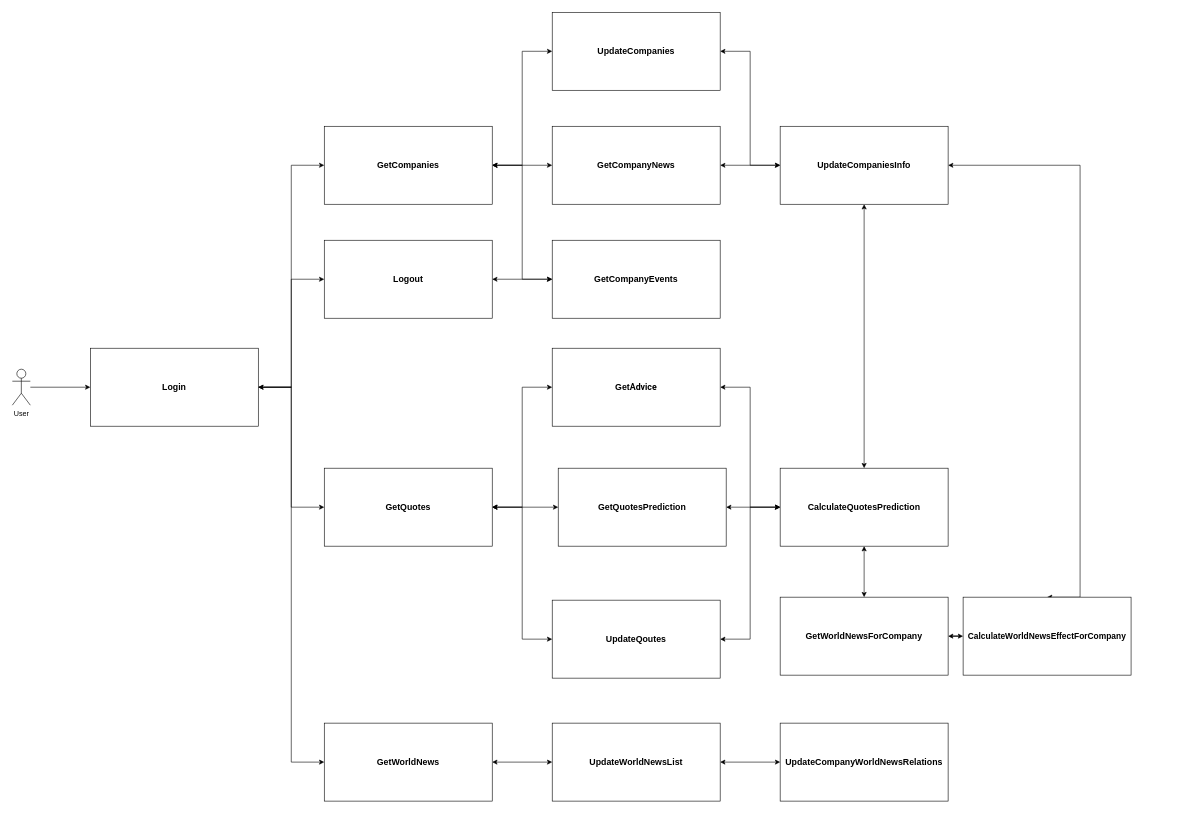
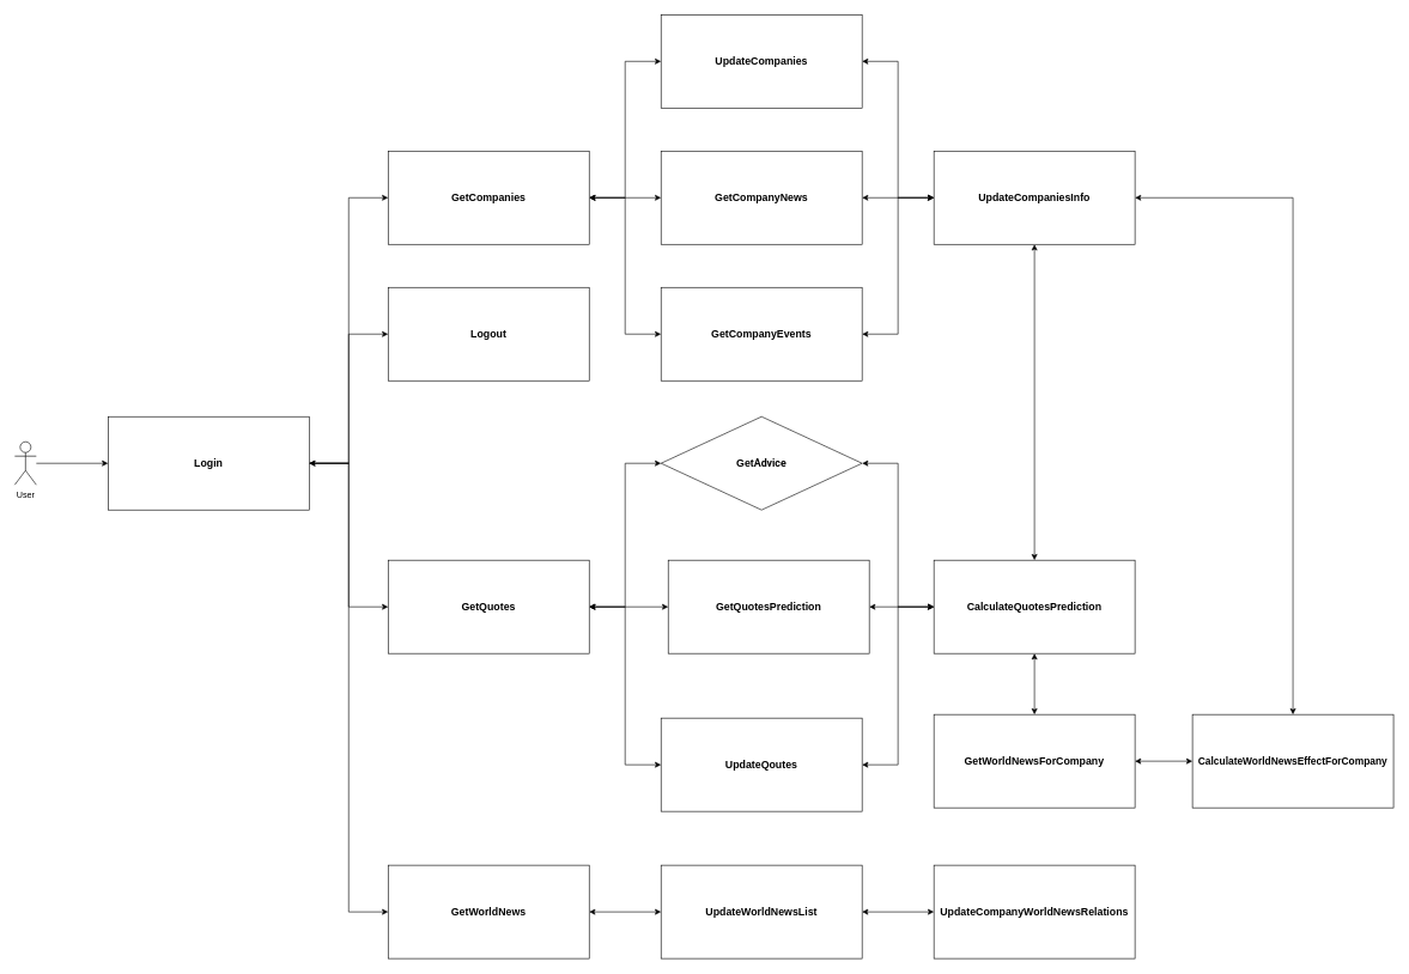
  <mxCell id="0" />
  <mxCell id="1" parent="0" />
  <mxCell id="2" value="&lt;span id=&quot;docs-internal-guid-8b6af53f-7fff-cbb9-c928-6f0842657b3c&quot;&gt;&lt;span style=&quot;font-size: 11pt ; font-family: &amp;#34;arial&amp;#34; ; background-color: transparent ; font-weight: 700 ; vertical-align: baseline&quot;&gt;GetWorldNewsForCompany&lt;/span&gt;&lt;/span&gt;" style="rounded=0;whiteSpace=wrap;html=1;" vertex="1" parent="1"><mxGeometry x="1300" y="995" width="280" height="130" as="geometry" /></mxCell>
  <mxCell id="3" value="&lt;span id=&quot;docs-internal-guid-4f5a170e-7fff-9642-f0a6-142b035af60f&quot;&gt;&lt;span style=&quot;font-size: 11pt ; font-family: &amp;#34;arial&amp;#34; ; background-color: transparent ; font-weight: 700 ; vertical-align: baseline&quot;&gt;UpdateCompanyWorldNewsRelations&lt;/span&gt;&lt;/span&gt;" style="rounded=0;whiteSpace=wrap;html=1;" vertex="1" parent="1"><mxGeometry x="1300" y="1205" width="280" height="130" as="geometry" /></mxCell>
  <mxCell id="4" style="edgeStyle=orthogonalEdgeStyle;rounded=0;orthogonalLoop=1;jettySize=auto;html=1;entryX=1;entryY=0.5;entryDx=0;entryDy=0;fontSize=14;startArrow=classic;startFill=1;" edge="1" parent="1" source="5" target="29"><mxGeometry relative="1" as="geometry" /></mxCell>
  <mxCell id="5" value="&lt;span id=&quot;docs-internal-guid-259eb9a2-7fff-63aa-2a99-90d03f89f40e&quot;&gt;&lt;span style=&quot;font-size: 11pt ; font-family: &amp;#34;arial&amp;#34; ; background-color: transparent ; font-weight: 700 ; vertical-align: baseline&quot;&gt;Logout&lt;/span&gt;&lt;/span&gt;" style="rounded=0;whiteSpace=wrap;html=1;" vertex="1" parent="1"><mxGeometry x="540" y="400" width="280" height="130" as="geometry" /></mxCell>
  <mxCell id="6" style="edgeStyle=orthogonalEdgeStyle;rounded=0;orthogonalLoop=1;jettySize=auto;html=1;entryX=0.5;entryY=0;entryDx=0;entryDy=0;startArrow=classic;startFill=1;" edge="1" parent="1" source="9" target="2"><mxGeometry relative="1" as="geometry" /></mxCell>
  <mxCell id="7" style="edgeStyle=orthogonalEdgeStyle;rounded=0;orthogonalLoop=1;jettySize=auto;html=1;entryX=0.5;entryY=1;entryDx=0;entryDy=0;fontSize=14;startArrow=classic;startFill=1;" edge="1" parent="1" source="9" target="30"><mxGeometry relative="1" as="geometry" /></mxCell>
  <mxCell id="8" style="edgeStyle=orthogonalEdgeStyle;rounded=0;orthogonalLoop=1;jettySize=auto;html=1;entryX=1;entryY=0.5;entryDx=0;entryDy=0;fontSize=14;startArrow=classic;startFill=1;" edge="1" parent="1" source="9" target="40"><mxGeometry relative="1" as="geometry"><Array as="points"><mxPoint x="1250" y="845" /><mxPoint x="1250" y="1065" /></Array></mxGeometry></mxCell>
  <mxCell id="9" value="&lt;span id=&quot;docs-internal-guid-16924f7f-7fff-de7f-a7b8-a5e720dda450&quot;&gt;&lt;span style=&quot;font-size: 11pt ; font-family: &amp;#34;arial&amp;#34; ; background-color: transparent ; font-weight: 700 ; vertical-align: baseline&quot;&gt;CalculateQuotesPrediction&lt;/span&gt;&lt;/span&gt;" style="rounded=0;whiteSpace=wrap;html=1;" vertex="1" parent="1"><mxGeometry x="1300" y="780" width="280" height="130" as="geometry" /></mxCell>
  <mxCell id="10" style="edgeStyle=orthogonalEdgeStyle;rounded=0;orthogonalLoop=1;jettySize=auto;html=1;entryX=0;entryY=0.5;entryDx=0;entryDy=0;startArrow=classic;startFill=1;" edge="1" parent="1" source="11" target="40"><mxGeometry relative="1" as="geometry" /></mxCell>
  <mxCell id="11" value="&lt;span id=&quot;docs-internal-guid-7ed47cca-7fff-101a-b18f-05d52a1367e1&quot;&gt;&lt;span style=&quot;font-size: 11pt ; font-family: &amp;#34;arial&amp;#34; ; background-color: transparent ; font-weight: 700 ; vertical-align: baseline&quot;&gt;GetQuotes&lt;/span&gt;&lt;/span&gt;" style="rounded=0;whiteSpace=wrap;html=1;" vertex="1" parent="1"><mxGeometry x="540" y="780" width="280" height="130" as="geometry" /></mxCell>
  <mxCell id="12" style="edgeStyle=orthogonalEdgeStyle;rounded=0;orthogonalLoop=1;jettySize=auto;html=1;entryX=0;entryY=0.5;entryDx=0;entryDy=0;startArrow=classic;startFill=1;" edge="1" parent="1" source="13" target="30"><mxGeometry relative="1" as="geometry" /></mxCell>
  <mxCell id="13" value="&lt;span id=&quot;docs-internal-guid-dc28672a-7fff-da5b-904f-443dae644a31&quot;&gt;&lt;span style=&quot;font-size: 11pt ; font-family: &amp;#34;arial&amp;#34; ; background-color: transparent ; font-weight: 700 ; vertical-align: baseline&quot;&gt;GetCompanyNews&lt;/span&gt;&lt;/span&gt;" style="rounded=0;whiteSpace=wrap;html=1;" vertex="1" parent="1"><mxGeometry x="920" y="210" width="280" height="130" as="geometry" /></mxCell>
  <mxCell id="14" style="edgeStyle=orthogonalEdgeStyle;rounded=0;orthogonalLoop=1;jettySize=auto;html=1;entryX=0;entryY=0.5;entryDx=0;entryDy=0;startArrow=classic;startFill=1;" edge="1" parent="1" source="17" target="42"><mxGeometry relative="1" as="geometry" /></mxCell>
  <mxCell id="15" style="edgeStyle=orthogonalEdgeStyle;rounded=0;orthogonalLoop=1;jettySize=auto;html=1;entryX=0;entryY=0.5;entryDx=0;entryDy=0;fontSize=14;startArrow=classic;startFill=1;" edge="1" parent="1" source="17" target="13"><mxGeometry relative="1" as="geometry" /></mxCell>
  <mxCell id="16" style="edgeStyle=orthogonalEdgeStyle;rounded=0;orthogonalLoop=1;jettySize=auto;html=1;entryX=0;entryY=0.5;entryDx=0;entryDy=0;fontSize=14;startArrow=classic;startFill=1;" edge="1" parent="1" source="17" target="25"><mxGeometry relative="1" as="geometry" /></mxCell>
  <mxCell id="17" value="&lt;span id=&quot;docs-internal-guid-87468a6c-7fff-f094-85b3-18cd322b2845&quot;&gt;&lt;span style=&quot;font-size: 11pt ; font-family: &amp;#34;arial&amp;#34; ; background-color: transparent ; font-weight: 700 ; vertical-align: baseline&quot;&gt;GetCompanies&lt;/span&gt;&lt;/span&gt;" style="rounded=0;whiteSpace=wrap;html=1;" vertex="1" parent="1"><mxGeometry x="540" y="210" width="280" height="130" as="geometry" /></mxCell>
  <mxCell id="18" style="edgeStyle=orthogonalEdgeStyle;rounded=0;orthogonalLoop=1;jettySize=auto;html=1;entryX=0;entryY=0.5;entryDx=0;entryDy=0;startArrow=classic;startFill=1;" edge="1" parent="1" source="20" target="9"><mxGeometry relative="1" as="geometry" /></mxCell>
  <mxCell id="19" style="edgeStyle=orthogonalEdgeStyle;rounded=0;orthogonalLoop=1;jettySize=auto;html=1;entryX=1;entryY=0.5;entryDx=0;entryDy=0;startArrow=classic;startFill=1;" edge="1" parent="1" source="20" target="11"><mxGeometry relative="1" as="geometry"><Array as="points"><mxPoint x="870" y="645" /><mxPoint x="870" y="845" /></Array></mxGeometry></mxCell>
- <mxCell id="20" value="&lt;span id=&quot;docs-internal-guid-df3a0280-7fff-23b4-50b6-f66adf53c768&quot;&gt;&lt;span style=&quot;font-size: 11pt ; font-family: &amp;#34;arial&amp;#34; ; background-color: transparent ; font-weight: 700 ; vertical-align: baseline&quot;&gt;Get&lt;/span&gt;&lt;span style=&quot;font-size: 11pt ; font-family: &amp;#34;roboto&amp;#34; , sans-serif ; background-color: rgb(255 , 255 , 255) ; font-weight: 700 ; vertical-align: baseline&quot;&gt;Advice&lt;/span&gt;&lt;/span&gt;" style="rounded=0;whiteSpace=wrap;html=1;" vertex="1" parent="1"><mxGeometry x="920" y="580" width="280" height="130" as="geometry" /></mxCell>
+ <mxCell id="20" value="&lt;span id=&quot;docs-internal-guid-df3a0280-7fff-23b4-50b6-f66adf53c768&quot;&gt;&lt;span style=&quot;font-size: 11pt ; font-family: &amp;#34;arial&amp;#34; ; background-color: transparent ; font-weight: 700 ; vertical-align: baseline&quot;&gt;Get&lt;/span&gt;&lt;span style=&quot;font-size: 11pt ; font-family: &amp;#34;roboto&amp;#34; , sans-serif ; background-color: rgb(255 , 255 , 255) ; font-weight: 700 ; vertical-align: baseline&quot;&gt;Advice&lt;/span&gt;&lt;/span&gt;" style="rhombus;whiteSpace=wrap;html=1;" vertex="1" parent="1"><mxGeometry x="920" y="580" width="280" height="130" as="geometry" /></mxCell>
  <mxCell id="21" style="edgeStyle=orthogonalEdgeStyle;rounded=0;orthogonalLoop=1;jettySize=auto;html=1;entryX=1;entryY=0.5;entryDx=0;entryDy=0;startArrow=classic;startFill=1;" edge="1" parent="1" source="23" target="2"><mxGeometry relative="1" as="geometry" /></mxCell>
  <mxCell id="22" style="edgeStyle=orthogonalEdgeStyle;rounded=0;orthogonalLoop=1;jettySize=auto;html=1;entryX=1;entryY=0.5;entryDx=0;entryDy=0;fontSize=14;startArrow=classic;startFill=1;exitX=0.5;exitY=0;exitDx=0;exitDy=0;" edge="1" parent="1" source="23" target="30"><mxGeometry relative="1" as="geometry"><Array as="points"><mxPoint x="1800" y="275" /></Array></mxGeometry></mxCell>
- <mxCell id="23" value="&lt;span id=&quot;docs-internal-guid-57812fab-7fff-bb34-b295-f61170ef2249&quot;&gt;&lt;span style=&quot;font-family: &amp;#34;arial&amp;#34; ; background-color: transparent ; font-weight: 700 ; vertical-align: baseline&quot;&gt;&lt;font style=&quot;font-size: 14px&quot;&gt;CalculateWorldNewsEffectForCompany&lt;/font&gt;&lt;br&gt;&lt;/span&gt;&lt;/span&gt;" style="rounded=0;whiteSpace=wrap;html=1;" vertex="1" parent="1"><mxGeometry x="1605" y="995" width="280" height="130" as="geometry" /></mxCell>
- <mxCell id="24" style="edgeStyle=orthogonalEdgeStyle;rounded=0;orthogonalLoop=1;jettySize=auto;html=1;startArrow=classic;startFill=1;" edge="1" parent="1" source="25" target="5"><mxGeometry relative="1" as="geometry" /></mxCell>
+ <mxCell id="23" value="&lt;span id=&quot;docs-internal-guid-57812fab-7fff-bb34-b295-f61170ef2249&quot;&gt;&lt;span style=&quot;font-family: &amp;#34;arial&amp;#34; ; background-color: transparent ; font-weight: 700 ; vertical-align: baseline&quot;&gt;&lt;font style=&quot;font-size: 14px&quot;&gt;CalculateWorldNewsEffectForCompany&lt;/font&gt;&lt;br&gt;&lt;/span&gt;&lt;/span&gt;" style="rounded=0;whiteSpace=wrap;html=1;" vertex="1" parent="1"><mxGeometry x="1660" y="995" width="280" height="130" as="geometry" /></mxCell>
+ <mxCell id="24" style="edgeStyle=orthogonalEdgeStyle;rounded=0;orthogonalLoop=1;jettySize=auto;html=1;entryX=0;entryY=0.5;entryDx=0;entryDy=0;startArrow=classic;startFill=1;" edge="1" parent="1" source="25" target="30"><mxGeometry relative="1" as="geometry" /></mxCell>
  <mxCell id="25" value="&lt;span id=&quot;docs-internal-guid-8ad28080-7fff-ee76-5139-76e67141a99b&quot;&gt;&lt;span style=&quot;font-size: 11pt ; font-family: &amp;#34;arial&amp;#34; ; background-color: transparent ; font-weight: 700 ; vertical-align: baseline&quot;&gt;GetCompanyEvents&lt;/span&gt;&lt;/span&gt;" style="rounded=0;whiteSpace=wrap;html=1;" vertex="1" parent="1"><mxGeometry x="920" y="400" width="280" height="130" as="geometry" /></mxCell>
  <mxCell id="26" style="edgeStyle=orthogonalEdgeStyle;rounded=0;orthogonalLoop=1;jettySize=auto;html=1;entryX=0;entryY=0.5;entryDx=0;entryDy=0;" edge="1" parent="1" source="29" target="17"><mxGeometry relative="1" as="geometry" /></mxCell>
  <mxCell id="27" style="edgeStyle=orthogonalEdgeStyle;rounded=0;orthogonalLoop=1;jettySize=auto;html=1;entryX=0;entryY=0.5;entryDx=0;entryDy=0;" edge="1" parent="1" source="29" target="11"><mxGeometry relative="1" as="geometry" /></mxCell>
  <mxCell id="28" style="edgeStyle=orthogonalEdgeStyle;rounded=0;orthogonalLoop=1;jettySize=auto;html=1;entryX=0;entryY=0.5;entryDx=0;entryDy=0;startArrow=classic;startFill=1;" edge="1" parent="1" source="29" target="37"><mxGeometry relative="1" as="geometry" /></mxCell>
  <mxCell id="29" value="&lt;span id=&quot;docs-internal-guid-956c2bf7-7fff-50e9-3d00-3c36b1a0d2f9&quot;&gt;&lt;span style=&quot;font-size: 11pt ; font-family: &amp;#34;arial&amp;#34; ; background-color: transparent ; font-weight: 700 ; vertical-align: baseline&quot;&gt;Login&lt;/span&gt;&lt;/span&gt;" style="rounded=0;whiteSpace=wrap;html=1;" vertex="1" parent="1"><mxGeometry x="150" y="580" width="280" height="130" as="geometry" /></mxCell>
  <mxCell id="30" value="&lt;span id=&quot;docs-internal-guid-49734eb7-7fff-7771-aa41-6c53d76096f1&quot;&gt;&lt;span style=&quot;font-size: 11pt ; font-family: &amp;#34;arial&amp;#34; ; background-color: transparent ; font-weight: 700 ; vertical-align: baseline&quot;&gt;UpdateCompaniesInfo&lt;/span&gt;&lt;/span&gt;" style="rounded=0;whiteSpace=wrap;html=1;" vertex="1" parent="1"><mxGeometry x="1300" y="210" width="280" height="130" as="geometry" /></mxCell>
  <mxCell id="31" style="edgeStyle=orthogonalEdgeStyle;rounded=0;orthogonalLoop=1;jettySize=auto;html=1;entryX=0;entryY=0.5;entryDx=0;entryDy=0;fontSize=14;startArrow=classic;startFill=1;" edge="1" parent="1" source="32" target="3"><mxGeometry relative="1" as="geometry" /></mxCell>
  <mxCell id="32" value="&lt;span id=&quot;docs-internal-guid-d5275e46-7fff-8592-8581-3b437b09f08b&quot;&gt;&lt;span style=&quot;font-size: 11pt ; font-family: &amp;#34;arial&amp;#34; ; background-color: transparent ; font-weight: 700 ; vertical-align: baseline&quot;&gt;UpdateWorldNewsList&lt;/span&gt;&lt;/span&gt;" style="rounded=0;whiteSpace=wrap;html=1;" vertex="1" parent="1"><mxGeometry x="920" y="1205" width="280" height="130" as="geometry" /></mxCell>
  <mxCell id="33" style="edgeStyle=orthogonalEdgeStyle;rounded=0;orthogonalLoop=1;jettySize=auto;html=1;entryX=0;entryY=0.5;entryDx=0;entryDy=0;startArrow=classic;startFill=1;" edge="1" parent="1" source="35" target="9"><mxGeometry relative="1" as="geometry" /></mxCell>
  <mxCell id="34" style="edgeStyle=orthogonalEdgeStyle;rounded=0;orthogonalLoop=1;jettySize=auto;html=1;entryX=1;entryY=0.5;entryDx=0;entryDy=0;startArrow=classic;startFill=1;" edge="1" parent="1" source="35" target="11"><mxGeometry relative="1" as="geometry" /></mxCell>
  <mxCell id="35" value="&lt;span id=&quot;docs-internal-guid-6139cbcb-7fff-3c46-113d-469454b10e10&quot;&gt;&lt;span style=&quot;font-size: 11pt ; font-family: &amp;#34;arial&amp;#34; ; background-color: transparent ; font-weight: 700 ; vertical-align: baseline&quot;&gt;GetQuotesPrediction&lt;/span&gt;&lt;/span&gt;" style="rounded=0;whiteSpace=wrap;html=1;" vertex="1" parent="1"><mxGeometry x="930" y="780" width="280" height="130" as="geometry" /></mxCell>
  <mxCell id="36" style="edgeStyle=orthogonalEdgeStyle;rounded=0;orthogonalLoop=1;jettySize=auto;html=1;entryX=0;entryY=0.5;entryDx=0;entryDy=0;startArrow=classic;startFill=1;" edge="1" parent="1" source="37" target="32"><mxGeometry relative="1" as="geometry" /></mxCell>
  <mxCell id="37" value="&lt;span id=&quot;docs-internal-guid-6a46d989-7fff-ff54-28af-8c5a1edbfcaf&quot;&gt;&lt;span style=&quot;font-size: 11pt ; font-family: &amp;#34;arial&amp;#34; ; background-color: transparent ; font-weight: 700 ; vertical-align: baseline&quot;&gt;GetWorldNews&lt;/span&gt;&lt;/span&gt;" style="rounded=0;whiteSpace=wrap;html=1;" vertex="1" parent="1"><mxGeometry x="540" y="1205" width="280" height="130" as="geometry" /></mxCell>
  <mxCell id="38" style="edgeStyle=orthogonalEdgeStyle;rounded=0;orthogonalLoop=1;jettySize=auto;html=1;entryX=0;entryY=0.5;entryDx=0;entryDy=0;" edge="1" parent="1" source="39" target="29"><mxGeometry relative="1" as="geometry" /></mxCell>
  <mxCell id="39" value="User" style="shape=umlActor;verticalLabelPosition=bottom;verticalAlign=top;html=1;outlineConnect=0;" vertex="1" parent="1"><mxGeometry x="20" y="615" width="30" height="60" as="geometry" /></mxCell>
  <mxCell id="40" value="&lt;span id=&quot;docs-internal-guid-49734eb7-7fff-7771-aa41-6c53d76096f1&quot;&gt;&lt;span style=&quot;font-size: 11pt ; font-family: &amp;#34;arial&amp;#34; ; background-color: transparent ; font-weight: 700 ; vertical-align: baseline&quot;&gt;UpdateQoutes&lt;/span&gt;&lt;/span&gt;" style="rounded=0;whiteSpace=wrap;html=1;" vertex="1" parent="1"><mxGeometry x="920" y="1000" width="280" height="130" as="geometry" /></mxCell>
  <mxCell id="41" style="edgeStyle=orthogonalEdgeStyle;rounded=0;orthogonalLoop=1;jettySize=auto;html=1;entryX=0;entryY=0.5;entryDx=0;entryDy=0;fontSize=14;startArrow=classic;startFill=1;" edge="1" parent="1" source="42" target="30"><mxGeometry relative="1" as="geometry" /></mxCell>
  <mxCell id="42" value="&lt;span id=&quot;docs-internal-guid-49734eb7-7fff-7771-aa41-6c53d76096f1&quot;&gt;&lt;span style=&quot;font-size: 11pt ; font-family: &amp;#34;arial&amp;#34; ; background-color: transparent ; font-weight: 700 ; vertical-align: baseline&quot;&gt;UpdateCompanies&lt;/span&gt;&lt;/span&gt;" style="rounded=0;whiteSpace=wrap;html=1;" vertex="1" parent="1"><mxGeometry x="920" y="20" width="280" height="130" as="geometry" /></mxCell>
